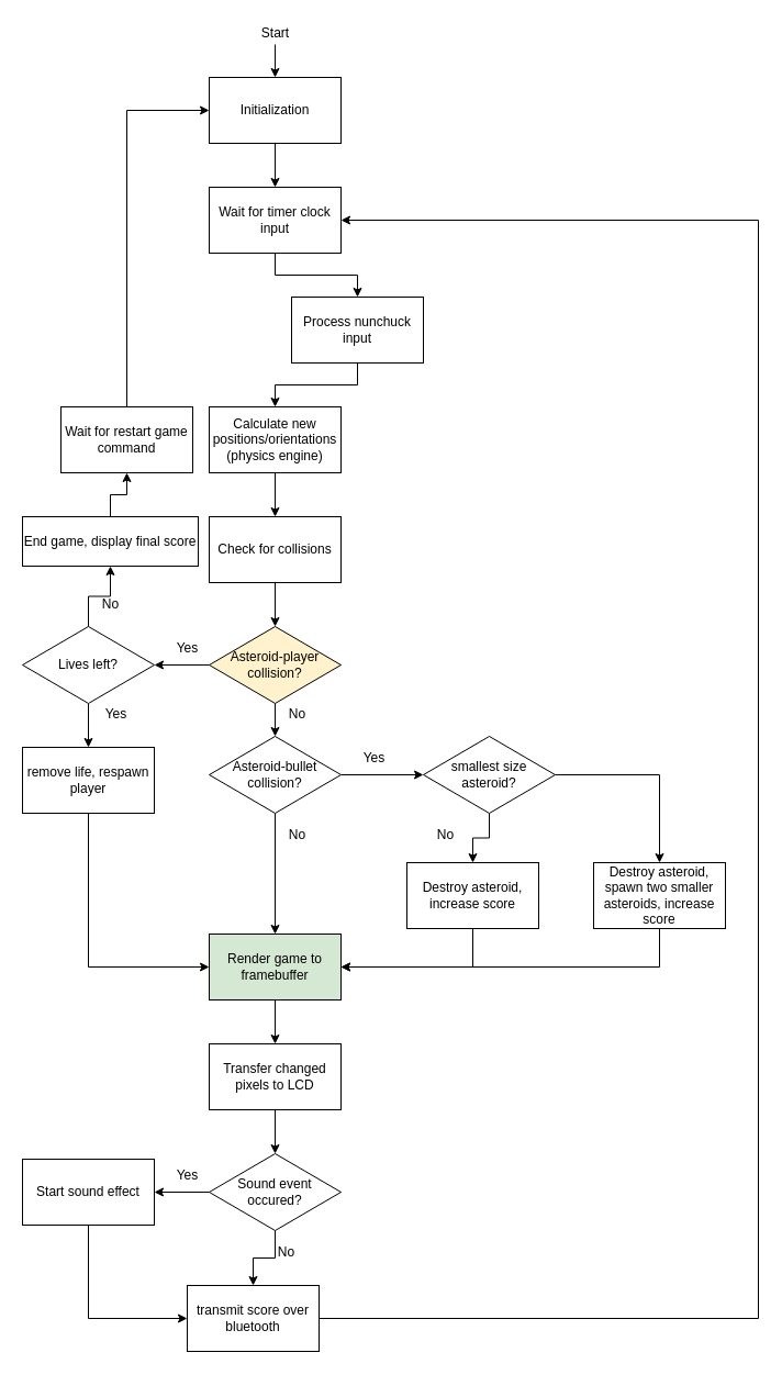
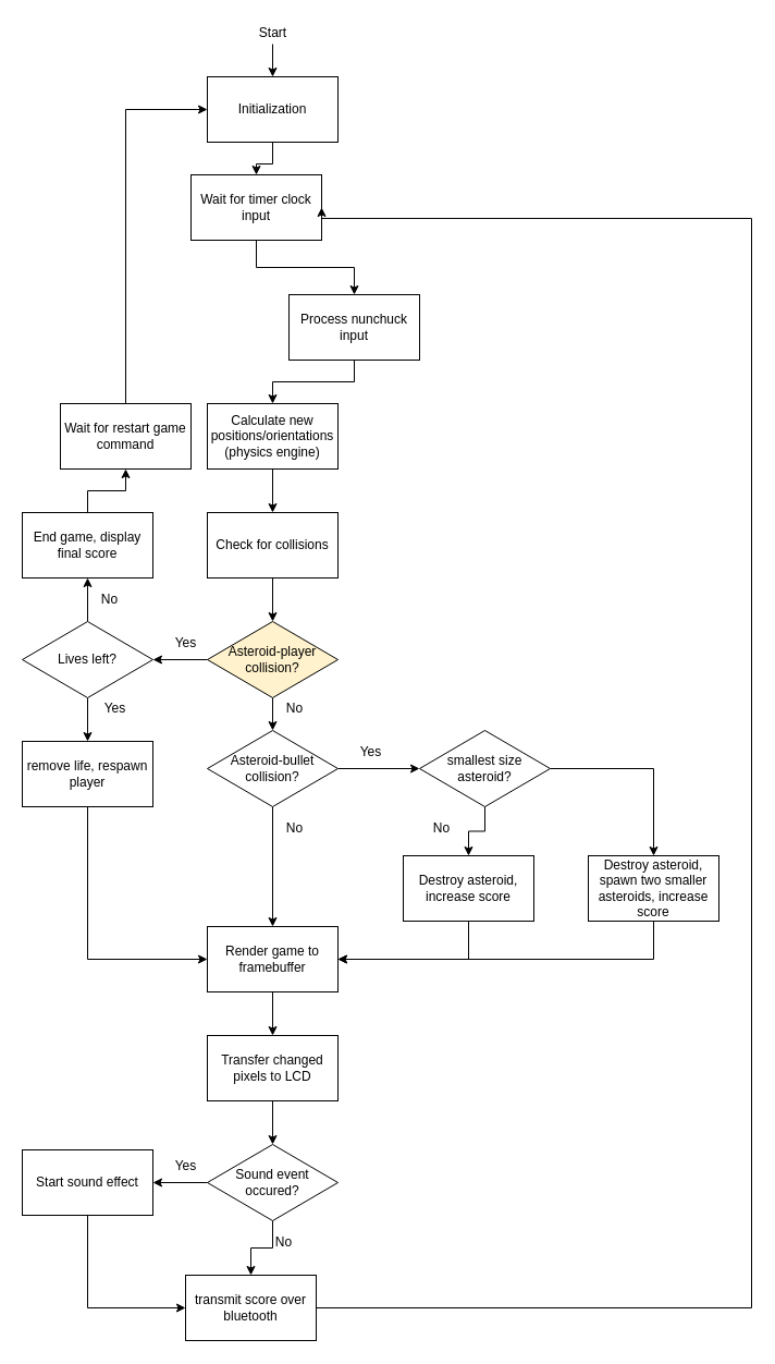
  <mxCell id="0" />
  <mxCell id="1" parent="0" />
  <mxCell id="2" style="edgeStyle=orthogonalEdgeStyle;rounded=0;orthogonalLoop=1;jettySize=auto;html=1;exitX=0.5;exitY=0;exitDx=0;exitDy=0;entryX=0.5;entryY=0;entryDx=0;entryDy=0;" edge="1" parent="1" target="4"><mxGeometry relative="1" as="geometry"><mxPoint x="250" y="40" as="sourcePoint" /></mxGeometry></mxCell>
  <mxCell id="3" value="" style="edgeStyle=orthogonalEdgeStyle;rounded=0;orthogonalLoop=1;jettySize=auto;html=1;" edge="1" parent="1" source="4" target="7"><mxGeometry relative="1" as="geometry" /></mxCell>
  <mxCell id="4" value="Initialization" style="rounded=0;whiteSpace=wrap;html=1;" vertex="1" parent="1"><mxGeometry x="190" y="70" width="120" height="60" as="geometry" /></mxCell>
  <mxCell id="5" value="Start" style="text;html=1;align=center;verticalAlign=middle;resizable=0;points=[];autosize=1;" vertex="1" parent="1"><mxGeometry x="230" y="20" width="40" height="20" as="geometry" /></mxCell>
  <mxCell id="6" value="" style="edgeStyle=orthogonalEdgeStyle;rounded=0;orthogonalLoop=1;jettySize=auto;html=1;" edge="1" parent="1" source="7" target="9"><mxGeometry relative="1" as="geometry" /></mxCell>
- <mxCell id="7" value="Wait for timer clock input" style="rounded=0;whiteSpace=wrap;html=1;" vertex="1" parent="1"><mxGeometry x="190" y="170" width="120" height="60" as="geometry" /></mxCell>
+ <mxCell id="7" value="Wait for timer clock input" style="rounded=0;whiteSpace=wrap;html=1;" vertex="1" parent="1"><mxGeometry x="175" y="160" width="120" height="60" as="geometry" /></mxCell>
  <mxCell id="8" value="" style="edgeStyle=orthogonalEdgeStyle;rounded=0;orthogonalLoop=1;jettySize=auto;html=1;" edge="1" parent="1" source="9" target="11"><mxGeometry relative="1" as="geometry" /></mxCell>
  <mxCell id="9" value="Process nunchuck input" style="rounded=0;whiteSpace=wrap;html=1;" vertex="1" parent="1"><mxGeometry x="265" y="270" width="120" height="60" as="geometry" /></mxCell>
  <mxCell id="10" value="" style="edgeStyle=orthogonalEdgeStyle;rounded=0;orthogonalLoop=1;jettySize=auto;html=1;" edge="1" parent="1" source="11" target="13"><mxGeometry relative="1" as="geometry" /></mxCell>
  <mxCell id="11" value="Calculate new positions/orientations&lt;br&gt;(physics engine)" style="rounded=0;whiteSpace=wrap;html=1;" vertex="1" parent="1"><mxGeometry x="190" y="370" width="120" height="60" as="geometry" /></mxCell>
  <mxCell id="12" value="" style="edgeStyle=orthogonalEdgeStyle;rounded=0;orthogonalLoop=1;jettySize=auto;html=1;" edge="1" parent="1" source="13" target="19"><mxGeometry relative="1" as="geometry" /></mxCell>
  <mxCell id="13" value="Check for collisions" style="whiteSpace=wrap;html=1;rounded=0;" vertex="1" parent="1"><mxGeometry x="190" y="470" width="120" height="60" as="geometry" /></mxCell>
  <mxCell id="14" value="" style="edgeStyle=orthogonalEdgeStyle;rounded=0;orthogonalLoop=1;jettySize=auto;html=1;" edge="1" parent="1" source="16" target="24"><mxGeometry relative="1" as="geometry" /></mxCell>
  <mxCell id="15" value="" style="edgeStyle=orthogonalEdgeStyle;rounded=0;orthogonalLoop=1;jettySize=auto;html=1;" edge="1" parent="1" source="16" target="42"><mxGeometry relative="1" as="geometry" /></mxCell>
  <mxCell id="16" value="Asteroid-bullet collision?" style="rhombus;whiteSpace=wrap;html=1;rounded=0;" vertex="1" parent="1"><mxGeometry x="190" y="670" width="120" height="70" as="geometry" /></mxCell>
  <mxCell id="17" value="" style="edgeStyle=orthogonalEdgeStyle;rounded=0;orthogonalLoop=1;jettySize=auto;html=1;" edge="1" parent="1" source="19" target="16"><mxGeometry relative="1" as="geometry" /></mxCell>
  <mxCell id="18" value="" style="edgeStyle=orthogonalEdgeStyle;rounded=0;orthogonalLoop=1;jettySize=auto;html=1;" edge="1" parent="1" source="19" target="34"><mxGeometry relative="1" as="geometry" /></mxCell>
  <mxCell id="19" value="Asteroid-player collision?" style="rhombus;whiteSpace=wrap;html=1;rounded=0;fillColor=#fff2cc;" vertex="1" parent="1"><mxGeometry x="190" y="570" width="120" height="70" as="geometry" /></mxCell>
  <mxCell id="20" value="No" style="text;html=1;align=center;verticalAlign=middle;resizable=0;points=[];autosize=1;" vertex="1" parent="1"><mxGeometry x="255" y="750" width="30" height="20" as="geometry" /></mxCell>
  <mxCell id="21" value="Yes" style="text;html=1;align=center;verticalAlign=middle;resizable=0;points=[];autosize=1;" vertex="1" parent="1"><mxGeometry x="320" y="680" width="40" height="20" as="geometry" /></mxCell>
  <mxCell id="22" value="" style="edgeStyle=orthogonalEdgeStyle;rounded=0;orthogonalLoop=1;jettySize=auto;html=1;" edge="1" parent="1" source="24" target="26"><mxGeometry relative="1" as="geometry" /></mxCell>
  <mxCell id="23" value="" style="edgeStyle=orthogonalEdgeStyle;rounded=0;orthogonalLoop=1;jettySize=auto;html=1;" edge="1" parent="1" source="24" target="29"><mxGeometry relative="1" as="geometry" /></mxCell>
  <mxCell id="24" value="smallest size asteroid?" style="rhombus;whiteSpace=wrap;html=1;rounded=0;" vertex="1" parent="1"><mxGeometry x="385" y="670" width="120" height="70" as="geometry" /></mxCell>
  <mxCell id="25" style="edgeStyle=orthogonalEdgeStyle;rounded=0;orthogonalLoop=1;jettySize=auto;html=1;exitX=0.5;exitY=1;exitDx=0;exitDy=0;entryX=1;entryY=0.5;entryDx=0;entryDy=0;" edge="1" parent="1" source="26" target="42"><mxGeometry relative="1" as="geometry" /></mxCell>
  <mxCell id="26" value="Destroy asteroid, increase score" style="whiteSpace=wrap;html=1;rounded=0;" vertex="1" parent="1"><mxGeometry x="370" y="785" width="120" height="60" as="geometry" /></mxCell>
  <mxCell id="27" value="No" style="text;html=1;align=center;verticalAlign=middle;resizable=0;points=[];autosize=1;" vertex="1" parent="1"><mxGeometry x="390" y="750" width="30" height="20" as="geometry" /></mxCell>
  <mxCell id="28" style="edgeStyle=orthogonalEdgeStyle;rounded=0;orthogonalLoop=1;jettySize=auto;html=1;exitX=0.5;exitY=1;exitDx=0;exitDy=0;entryX=1;entryY=0.5;entryDx=0;entryDy=0;" edge="1" parent="1" source="29" target="42"><mxGeometry relative="1" as="geometry" /></mxCell>
  <mxCell id="29" value="Destroy asteroid, spawn two smaller asteroids, increase score" style="whiteSpace=wrap;html=1;rounded=0;" vertex="1" parent="1"><mxGeometry x="540" y="785" width="120" height="60" as="geometry" /></mxCell>
  <mxCell id="30" value="" style="edgeStyle=orthogonalEdgeStyle;rounded=0;orthogonalLoop=1;jettySize=auto;html=1;" edge="1" parent="1" source="31" target="40"><mxGeometry relative="1" as="geometry" /></mxCell>
- <mxCell id="31" value="End game, display final score" style="whiteSpace=wrap;html=1;rounded=0;" vertex="1" parent="1"><mxGeometry x="20" y="470" width="160" height="45" as="geometry" /></mxCell>
+ <mxCell id="31" value="End game, display final score" style="whiteSpace=wrap;html=1;rounded=0;" vertex="1" parent="1"><mxGeometry x="20" y="470" width="120" height="60" as="geometry" /></mxCell>
  <mxCell id="32" value="" style="edgeStyle=orthogonalEdgeStyle;rounded=0;orthogonalLoop=1;jettySize=auto;html=1;" edge="1" parent="1" source="34" target="31"><mxGeometry relative="1" as="geometry" /></mxCell>
  <mxCell id="33" value="" style="edgeStyle=orthogonalEdgeStyle;rounded=0;orthogonalLoop=1;jettySize=auto;html=1;" edge="1" parent="1" source="34" target="38"><mxGeometry relative="1" as="geometry" /></mxCell>
  <mxCell id="34" value="Lives left?" style="rhombus;whiteSpace=wrap;html=1;rounded=0;" vertex="1" parent="1"><mxGeometry x="20" y="570" width="120" height="70" as="geometry" /></mxCell>
  <mxCell id="35" value="Yes" style="text;html=1;align=center;verticalAlign=middle;resizable=0;points=[];autosize=1;" vertex="1" parent="1"><mxGeometry x="85" y="640" width="40" height="20" as="geometry" /></mxCell>
  <mxCell id="36" value="No" style="text;html=1;align=center;verticalAlign=middle;resizable=0;points=[];autosize=1;" vertex="1" parent="1"><mxGeometry x="85" y="540" width="30" height="20" as="geometry" /></mxCell>
  <mxCell id="37" style="edgeStyle=orthogonalEdgeStyle;rounded=0;orthogonalLoop=1;jettySize=auto;html=1;entryX=0;entryY=0.5;entryDx=0;entryDy=0;exitX=0.5;exitY=1;exitDx=0;exitDy=0;" edge="1" parent="1" source="38" target="42"><mxGeometry relative="1" as="geometry" /></mxCell>
  <mxCell id="38" value="remove life, respawn player" style="whiteSpace=wrap;html=1;rounded=0;" vertex="1" parent="1"><mxGeometry x="20" y="680" width="120" height="60" as="geometry" /></mxCell>
  <mxCell id="39" style="edgeStyle=orthogonalEdgeStyle;rounded=0;orthogonalLoop=1;jettySize=auto;html=1;exitX=0.5;exitY=0;exitDx=0;exitDy=0;entryX=0;entryY=0.5;entryDx=0;entryDy=0;" edge="1" parent="1" source="40" target="4"><mxGeometry relative="1" as="geometry" /></mxCell>
  <mxCell id="40" value="Wait for restart game command" style="whiteSpace=wrap;html=1;rounded=0;" vertex="1" parent="1"><mxGeometry x="55" y="370" width="120" height="60" as="geometry" /></mxCell>
  <mxCell id="41" value="" style="edgeStyle=orthogonalEdgeStyle;rounded=0;orthogonalLoop=1;jettySize=auto;html=1;" edge="1" parent="1" source="42" target="44"><mxGeometry relative="1" as="geometry" /></mxCell>
- <mxCell id="42" value="Render game to framebuffer" style="whiteSpace=wrap;html=1;rounded=0;fillColor=#d5e8d4;" vertex="1" parent="1"><mxGeometry x="190" y="850" width="120" height="60" as="geometry" /></mxCell>
+ <mxCell id="42" value="Render game to framebuffer" style="whiteSpace=wrap;html=1;rounded=0;" vertex="1" parent="1"><mxGeometry x="190" y="850" width="120" height="60" as="geometry" /></mxCell>
  <mxCell id="43" value="" style="edgeStyle=orthogonalEdgeStyle;rounded=0;orthogonalLoop=1;jettySize=auto;html=1;" edge="1" parent="1" source="44" target="49"><mxGeometry relative="1" as="geometry" /></mxCell>
  <mxCell id="44" value="Transfer changed pixels to LCD" style="whiteSpace=wrap;html=1;rounded=0;" vertex="1" parent="1"><mxGeometry x="190" y="950" width="120" height="60" as="geometry" /></mxCell>
  <mxCell id="45" value="Yes" style="text;html=1;align=center;verticalAlign=middle;resizable=0;points=[];autosize=1;" vertex="1" parent="1"><mxGeometry x="150" y="580" width="40" height="20" as="geometry" /></mxCell>
  <mxCell id="46" value="No" style="text;html=1;align=center;verticalAlign=middle;resizable=0;points=[];autosize=1;" vertex="1" parent="1"><mxGeometry x="255" y="640" width="30" height="20" as="geometry" /></mxCell>
  <mxCell id="47" value="" style="edgeStyle=orthogonalEdgeStyle;rounded=0;orthogonalLoop=1;jettySize=auto;html=1;" edge="1" parent="1" source="49" target="51"><mxGeometry relative="1" as="geometry" /></mxCell>
  <mxCell id="48" value="" style="edgeStyle=orthogonalEdgeStyle;rounded=0;orthogonalLoop=1;jettySize=auto;html=1;" edge="1" parent="1" source="49" target="54"><mxGeometry relative="1" as="geometry" /></mxCell>
  <mxCell id="49" value="Sound event occured?" style="rhombus;whiteSpace=wrap;html=1;rounded=0;" vertex="1" parent="1"><mxGeometry x="190" y="1050" width="120" height="70" as="geometry" /></mxCell>
  <mxCell id="50" style="edgeStyle=orthogonalEdgeStyle;rounded=0;orthogonalLoop=1;jettySize=auto;html=1;entryX=0;entryY=0.5;entryDx=0;entryDy=0;exitX=0.5;exitY=1;exitDx=0;exitDy=0;" edge="1" parent="1" source="51" target="54"><mxGeometry relative="1" as="geometry" /></mxCell>
  <mxCell id="51" value="Start sound effect" style="whiteSpace=wrap;html=1;rounded=0;" vertex="1" parent="1"><mxGeometry x="20" y="1055" width="120" height="60" as="geometry" /></mxCell>
  <mxCell id="52" value="Yes" style="text;html=1;align=center;verticalAlign=middle;resizable=0;points=[];autosize=1;" vertex="1" parent="1"><mxGeometry x="150" y="1060" width="40" height="20" as="geometry" /></mxCell>
  <mxCell id="53" style="edgeStyle=orthogonalEdgeStyle;rounded=0;orthogonalLoop=1;jettySize=auto;html=1;entryX=1;entryY=0.5;entryDx=0;entryDy=0;" edge="1" parent="1" source="54" target="7"><mxGeometry relative="1" as="geometry"><Array as="points"><mxPoint x="690" y="1200" /><mxPoint x="690" y="200" /></Array></mxGeometry></mxCell>
  <mxCell id="54" value="transmit score over bluetooth" style="whiteSpace=wrap;html=1;rounded=0;" vertex="1" parent="1"><mxGeometry x="170" y="1170" width="120" height="60" as="geometry" /></mxCell>
  <mxCell id="55" value="No" style="text;html=1;align=center;verticalAlign=middle;resizable=0;points=[];autosize=1;" vertex="1" parent="1"><mxGeometry x="245" y="1130" width="30" height="20" as="geometry" /></mxCell>
